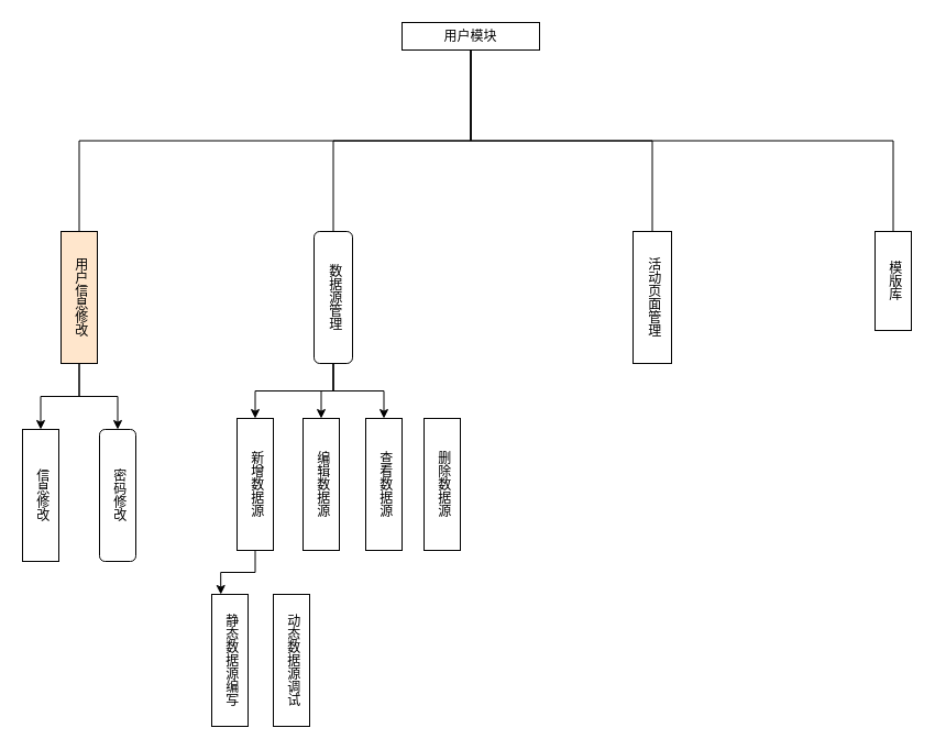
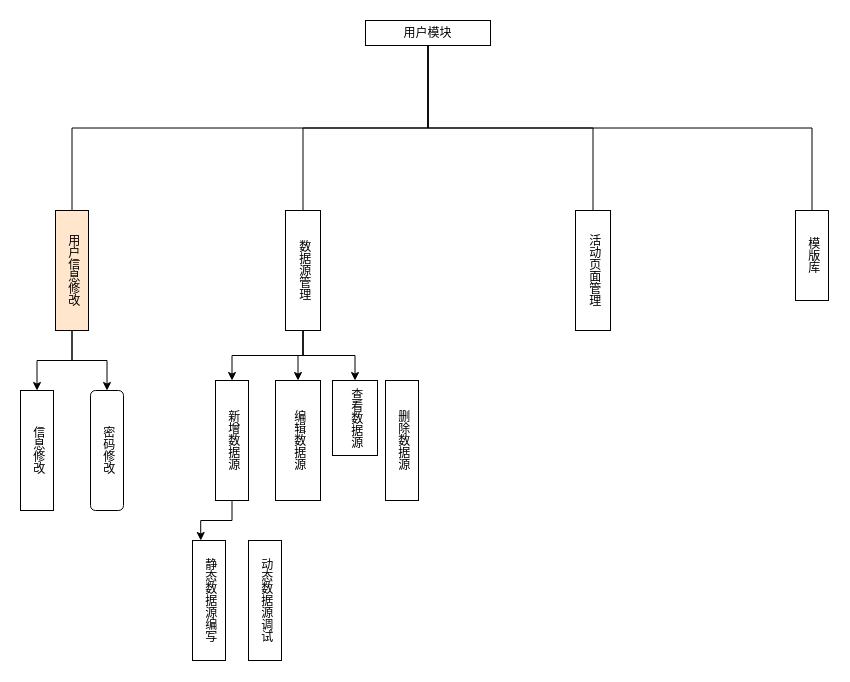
  <mxCell id="0" />
  <mxCell id="1" parent="0" />
  <mxCell id="2" style="edgeStyle=orthogonalEdgeStyle;rounded=0;orthogonalLoop=1;jettySize=auto;html=1;exitX=0.5;exitY=1;exitDx=0;exitDy=0;entryX=0.5;entryY=0;entryDx=0;entryDy=0;endArrow=none;endFill=0;" edge="1" parent="1" source="6" target="10"><mxGeometry relative="1" as="geometry" /></mxCell>
  <mxCell id="3" style="edgeStyle=orthogonalEdgeStyle;rounded=0;orthogonalLoop=1;jettySize=auto;html=1;exitX=0.5;exitY=1;exitDx=0;exitDy=0;entryX=0.5;entryY=0;entryDx=0;entryDy=0;endArrow=none;endFill=0;" edge="1" parent="1" source="6" target="11"><mxGeometry relative="1" as="geometry" /></mxCell>
  <mxCell id="4" style="edgeStyle=orthogonalEdgeStyle;rounded=0;orthogonalLoop=1;jettySize=auto;html=1;exitX=0.5;exitY=1;exitDx=0;exitDy=0;entryX=0.5;entryY=0;entryDx=0;entryDy=0;endArrow=none;endFill=0;" edge="1" parent="1" source="6" target="12"><mxGeometry relative="1" as="geometry" /></mxCell>
  <mxCell id="5" style="edgeStyle=orthogonalEdgeStyle;rounded=0;orthogonalLoop=1;jettySize=auto;html=1;exitX=0.5;exitY=1;exitDx=0;exitDy=0;entryX=0.5;entryY=0;entryDx=0;entryDy=0;endArrow=none;endFill=0;" edge="1" parent="1" source="6" target="15"><mxGeometry relative="1" as="geometry" /></mxCell>
  <mxCell id="6" value="用户模块" style="rounded=0;whiteSpace=wrap;html=1;" vertex="1" parent="1"><mxGeometry x="365" y="20" width="125" height="25" as="geometry" /></mxCell>
  <mxCell id="7" style="edgeStyle=orthogonalEdgeStyle;rounded=0;orthogonalLoop=1;jettySize=auto;html=1;exitX=0.5;exitY=1;exitDx=0;exitDy=0;entryX=0.5;entryY=0;entryDx=0;entryDy=0;" edge="1" parent="1" source="10" target="19"><mxGeometry relative="1" as="geometry" /></mxCell>
  <mxCell id="8" style="edgeStyle=orthogonalEdgeStyle;rounded=0;orthogonalLoop=1;jettySize=auto;html=1;exitX=0.5;exitY=1;exitDx=0;exitDy=0;entryX=0.5;entryY=0;entryDx=0;entryDy=0;" edge="1" parent="1" source="10" target="20"><mxGeometry relative="1" as="geometry" /></mxCell>
  <mxCell id="9" style="edgeStyle=orthogonalEdgeStyle;rounded=0;orthogonalLoop=1;jettySize=auto;html=1;exitX=0.5;exitY=1;exitDx=0;exitDy=0;entryX=0.5;entryY=0;entryDx=0;entryDy=0;" edge="1" parent="1" source="10" target="21"><mxGeometry relative="1" as="geometry" /></mxCell>
- <mxCell id="10" value="数据源管理" style="whiteSpace=wrap;html=1;verticalAlign=middle;align=center;labelPosition=center;verticalLabelPosition=middle;textDirection=vertical-rl;rounded=1;" vertex="1" parent="1"><mxGeometry x="285" y="210" width="35" height="120" as="geometry" /></mxCell>
+ <mxCell id="10" value="数据源管理" style="rounded=0;whiteSpace=wrap;html=1;verticalAlign=middle;align=center;labelPosition=center;verticalLabelPosition=middle;textDirection=vertical-rl;" vertex="1" parent="1"><mxGeometry x="285" y="210" width="35" height="120" as="geometry" /></mxCell>
  <mxCell id="11" value="活动页面管理" style="rounded=0;whiteSpace=wrap;html=1;verticalAlign=middle;align=center;labelPosition=center;verticalLabelPosition=middle;textDirection=vertical-rl;strokeWidth=1;" vertex="1" parent="1"><mxGeometry x="575" y="210" width="35" height="120" as="geometry" /></mxCell>
  <mxCell id="12" value="模版库" style="rounded=0;whiteSpace=wrap;html=1;verticalAlign=middle;align=center;labelPosition=center;verticalLabelPosition=middle;textDirection=vertical-rl;spacing=0;" vertex="1" parent="1"><mxGeometry x="795" y="210" width="33" height="90" as="geometry" /></mxCell>
  <mxCell id="13" style="edgeStyle=orthogonalEdgeStyle;rounded=0;orthogonalLoop=1;jettySize=auto;html=1;exitX=0.5;exitY=1;exitDx=0;exitDy=0;entryX=0.5;entryY=0;entryDx=0;entryDy=0;" edge="1" parent="1" source="15" target="16"><mxGeometry relative="1" as="geometry" /></mxCell>
  <mxCell id="14" style="edgeStyle=orthogonalEdgeStyle;rounded=0;orthogonalLoop=1;jettySize=auto;html=1;exitX=0.5;exitY=1;exitDx=0;exitDy=0;entryX=0.5;entryY=0;entryDx=0;entryDy=0;" edge="1" parent="1" source="15" target="17"><mxGeometry relative="1" as="geometry" /></mxCell>
  <mxCell id="15" value="用户信息修改" style="rounded=0;whiteSpace=wrap;html=1;verticalAlign=middle;align=center;labelPosition=center;verticalLabelPosition=middle;textDirection=vertical-rl;spacing=0;fillColor=#ffe6cc;" vertex="1" parent="1"><mxGeometry x="55" y="210" width="33" height="120" as="geometry" /></mxCell>
  <mxCell id="16" value="信息修改" style="rounded=0;whiteSpace=wrap;html=1;verticalAlign=middle;align=center;labelPosition=center;verticalLabelPosition=middle;textDirection=vertical-rl;spacing=0;" vertex="1" parent="1"><mxGeometry x="20" y="390" width="33" height="120" as="geometry" /></mxCell>
  <mxCell id="17" value="密码修改" style="whiteSpace=wrap;html=1;verticalAlign=middle;align=center;labelPosition=center;verticalLabelPosition=middle;textDirection=vertical-rl;spacing=0;rounded=1;" vertex="1" parent="1"><mxGeometry x="90" y="390" width="33" height="120" as="geometry" /></mxCell>
  <mxCell id="18" style="edgeStyle=orthogonalEdgeStyle;rounded=0;orthogonalLoop=1;jettySize=auto;html=1;exitX=0.5;exitY=1;exitDx=0;exitDy=0;entryX=0.25;entryY=0;entryDx=0;entryDy=0;" edge="1" parent="1" source="19" target="23"><mxGeometry relative="1" as="geometry" /></mxCell>
  <mxCell id="19" value="新增数据源" style="rounded=0;whiteSpace=wrap;html=1;verticalAlign=middle;align=center;labelPosition=center;verticalLabelPosition=middle;textDirection=vertical-rl;spacing=0;" vertex="1" parent="1"><mxGeometry x="215" y="380" width="33" height="120" as="geometry" /></mxCell>
- <mxCell id="20" value="编辑数据源" style="rounded=0;whiteSpace=wrap;html=1;verticalAlign=middle;align=center;labelPosition=center;verticalLabelPosition=middle;textDirection=vertical-rl;spacing=0;" vertex="1" parent="1"><mxGeometry x="275" y="380" width="33" height="120" as="geometry" /></mxCell>
- <mxCell id="21" value="查看数据源" style="rounded=0;whiteSpace=wrap;html=1;verticalAlign=middle;align=center;labelPosition=center;verticalLabelPosition=middle;textDirection=vertical-rl;spacing=0;" vertex="1" parent="1"><mxGeometry x="332" y="380" width="33" height="120" as="geometry" /></mxCell>
+ <mxCell id="20" value="编辑数据源" style="rounded=0;whiteSpace=wrap;html=1;verticalAlign=middle;align=center;labelPosition=center;verticalLabelPosition=middle;textDirection=vertical-rl;spacing=0;" vertex="1" parent="1"><mxGeometry x="275" y="380" width="45" height="120" as="geometry" /></mxCell>
+ <mxCell id="21" value="查看数据源" style="rounded=0;whiteSpace=wrap;html=1;verticalAlign=middle;align=center;labelPosition=center;verticalLabelPosition=middle;textDirection=vertical-rl;spacing=0;" vertex="1" parent="1"><mxGeometry x="332" y="380" width="45" height="75" as="geometry" /></mxCell>
  <mxCell id="22" value="删除数据源" style="rounded=0;whiteSpace=wrap;html=1;verticalAlign=middle;align=center;labelPosition=center;verticalLabelPosition=middle;textDirection=vertical-rl;spacing=0;" vertex="1" parent="1"><mxGeometry x="385" y="380" width="33" height="120" as="geometry" /></mxCell>
  <mxCell id="23" value="静态数据源编写" style="rounded=0;whiteSpace=wrap;html=1;verticalAlign=middle;align=center;labelPosition=center;verticalLabelPosition=middle;textDirection=vertical-rl;spacing=0;" vertex="1" parent="1"><mxGeometry x="192" y="540" width="33" height="120" as="geometry" /></mxCell>
  <mxCell id="24" value="动态数据源调试" style="rounded=0;whiteSpace=wrap;html=1;verticalAlign=middle;align=center;labelPosition=center;verticalLabelPosition=middle;textDirection=vertical-rl;spacing=0;" vertex="1" parent="1"><mxGeometry x="248" y="540" width="33" height="120" as="geometry" /></mxCell>
